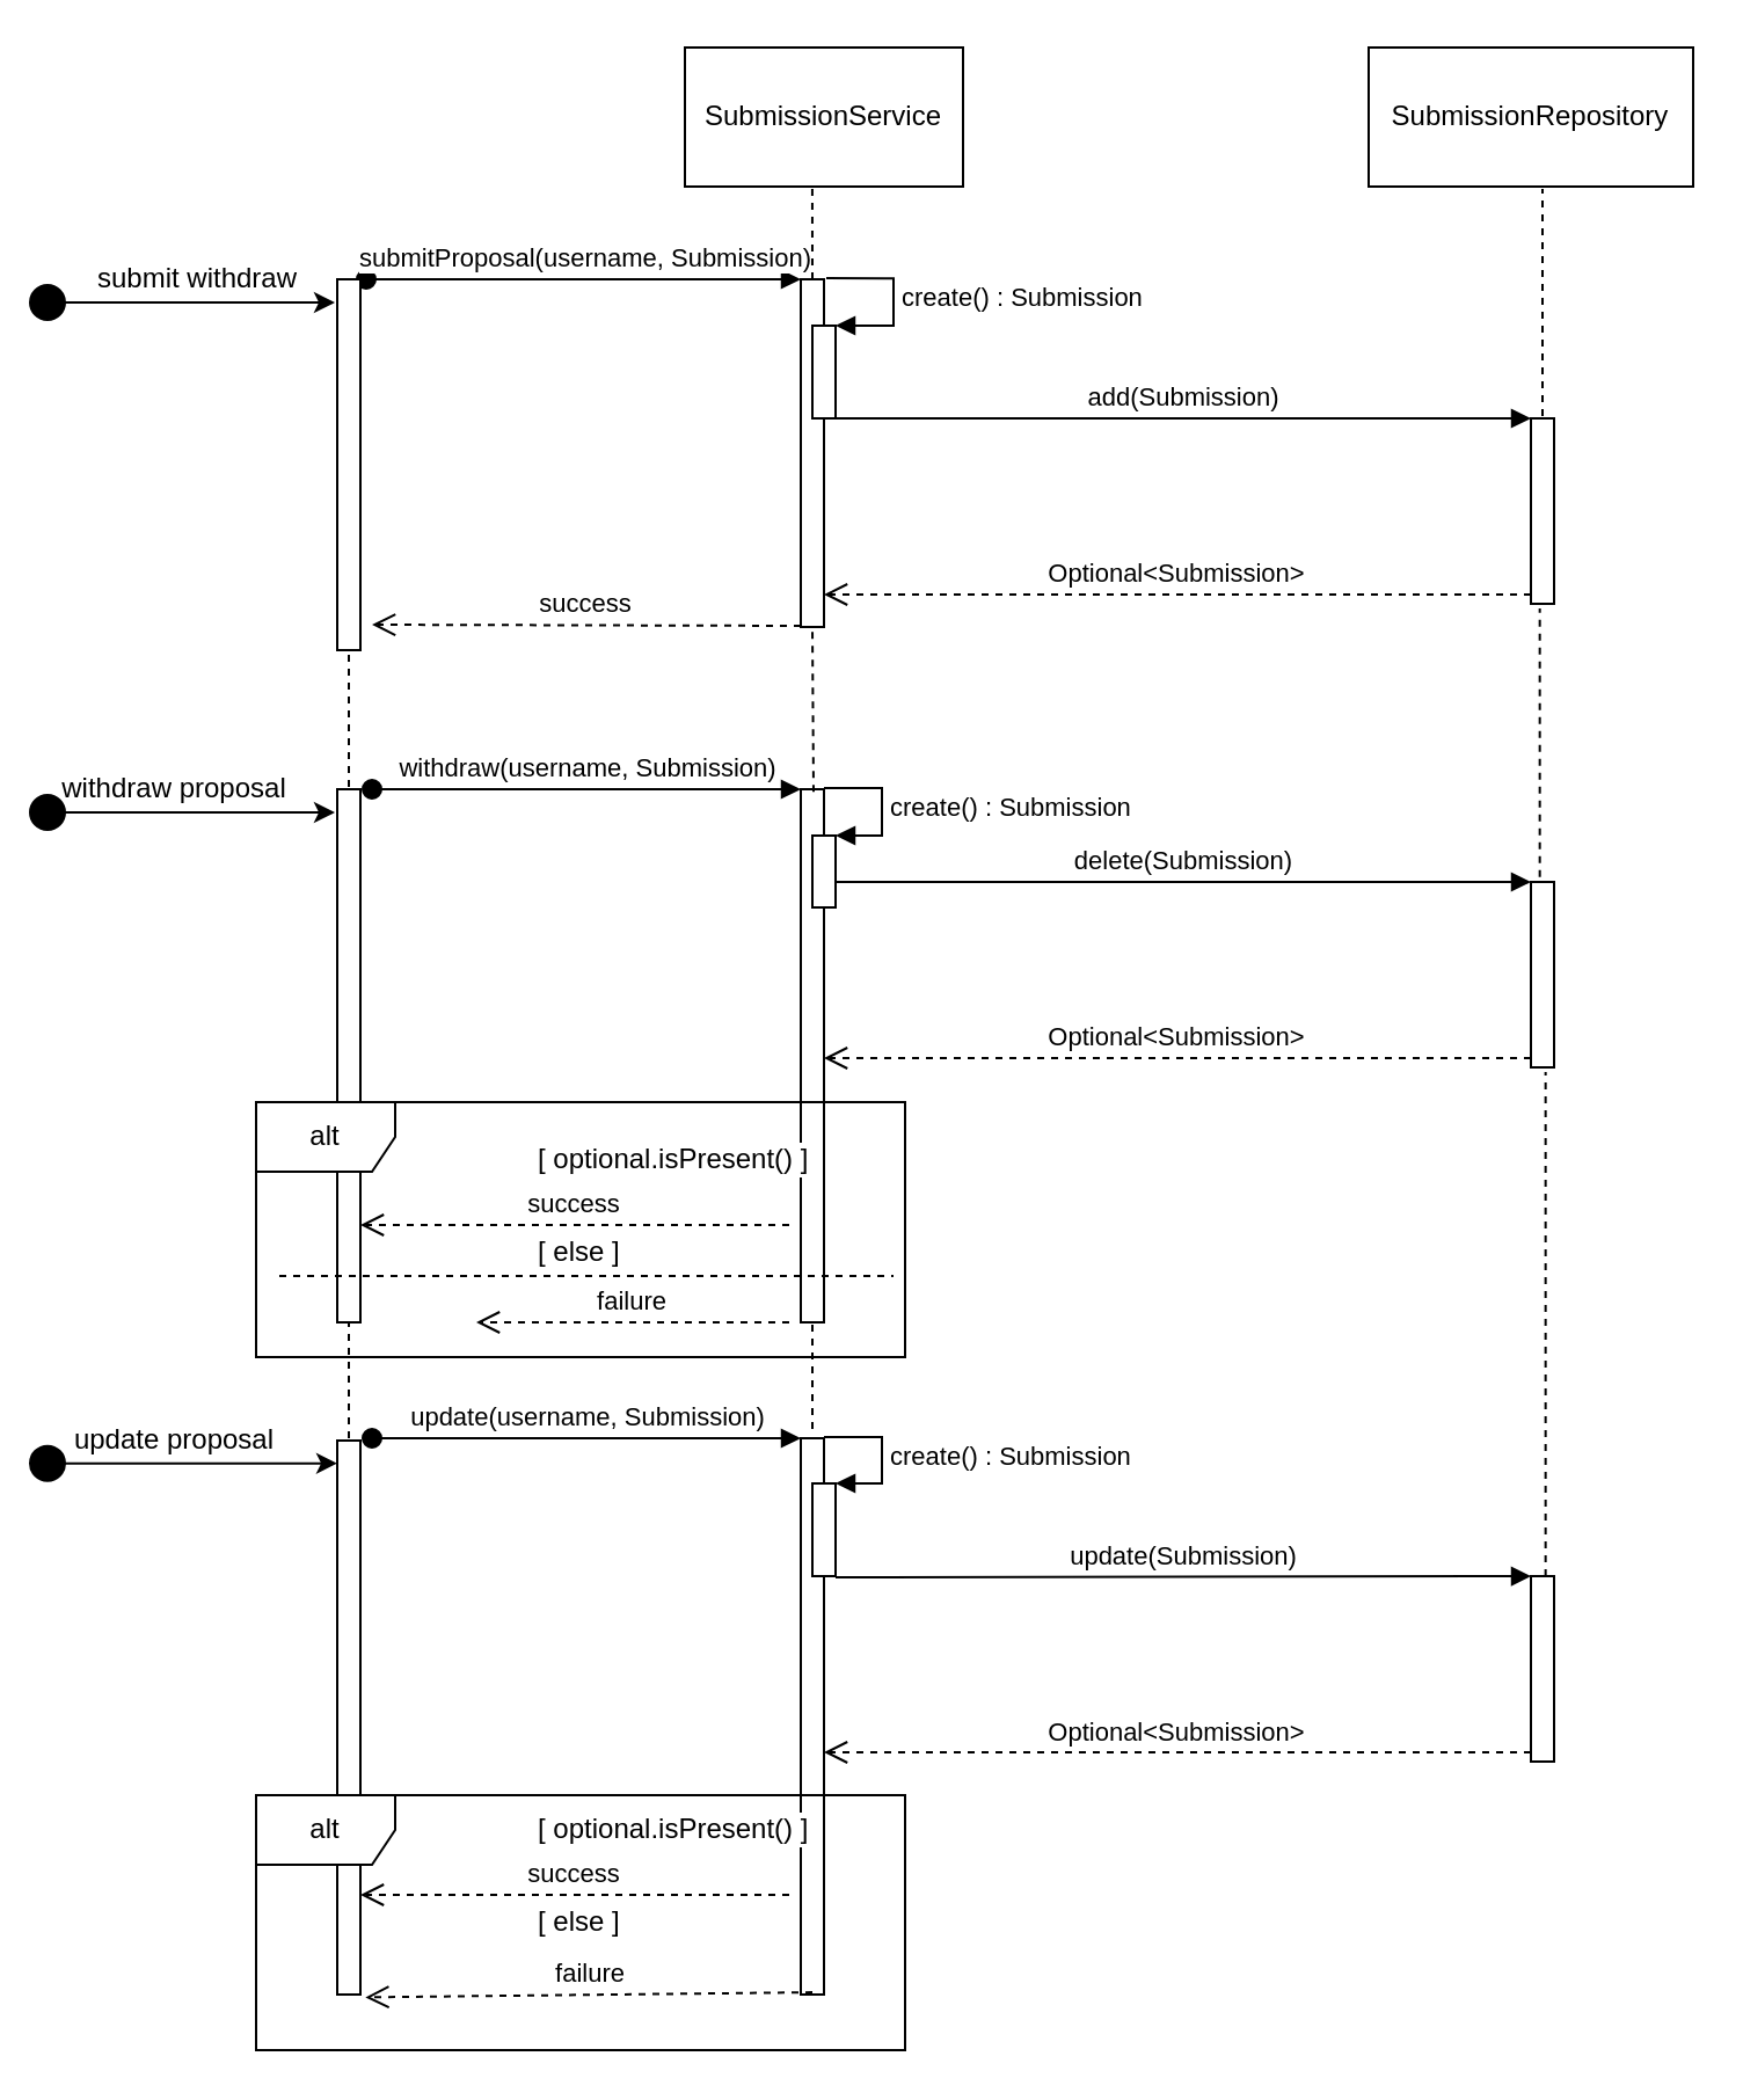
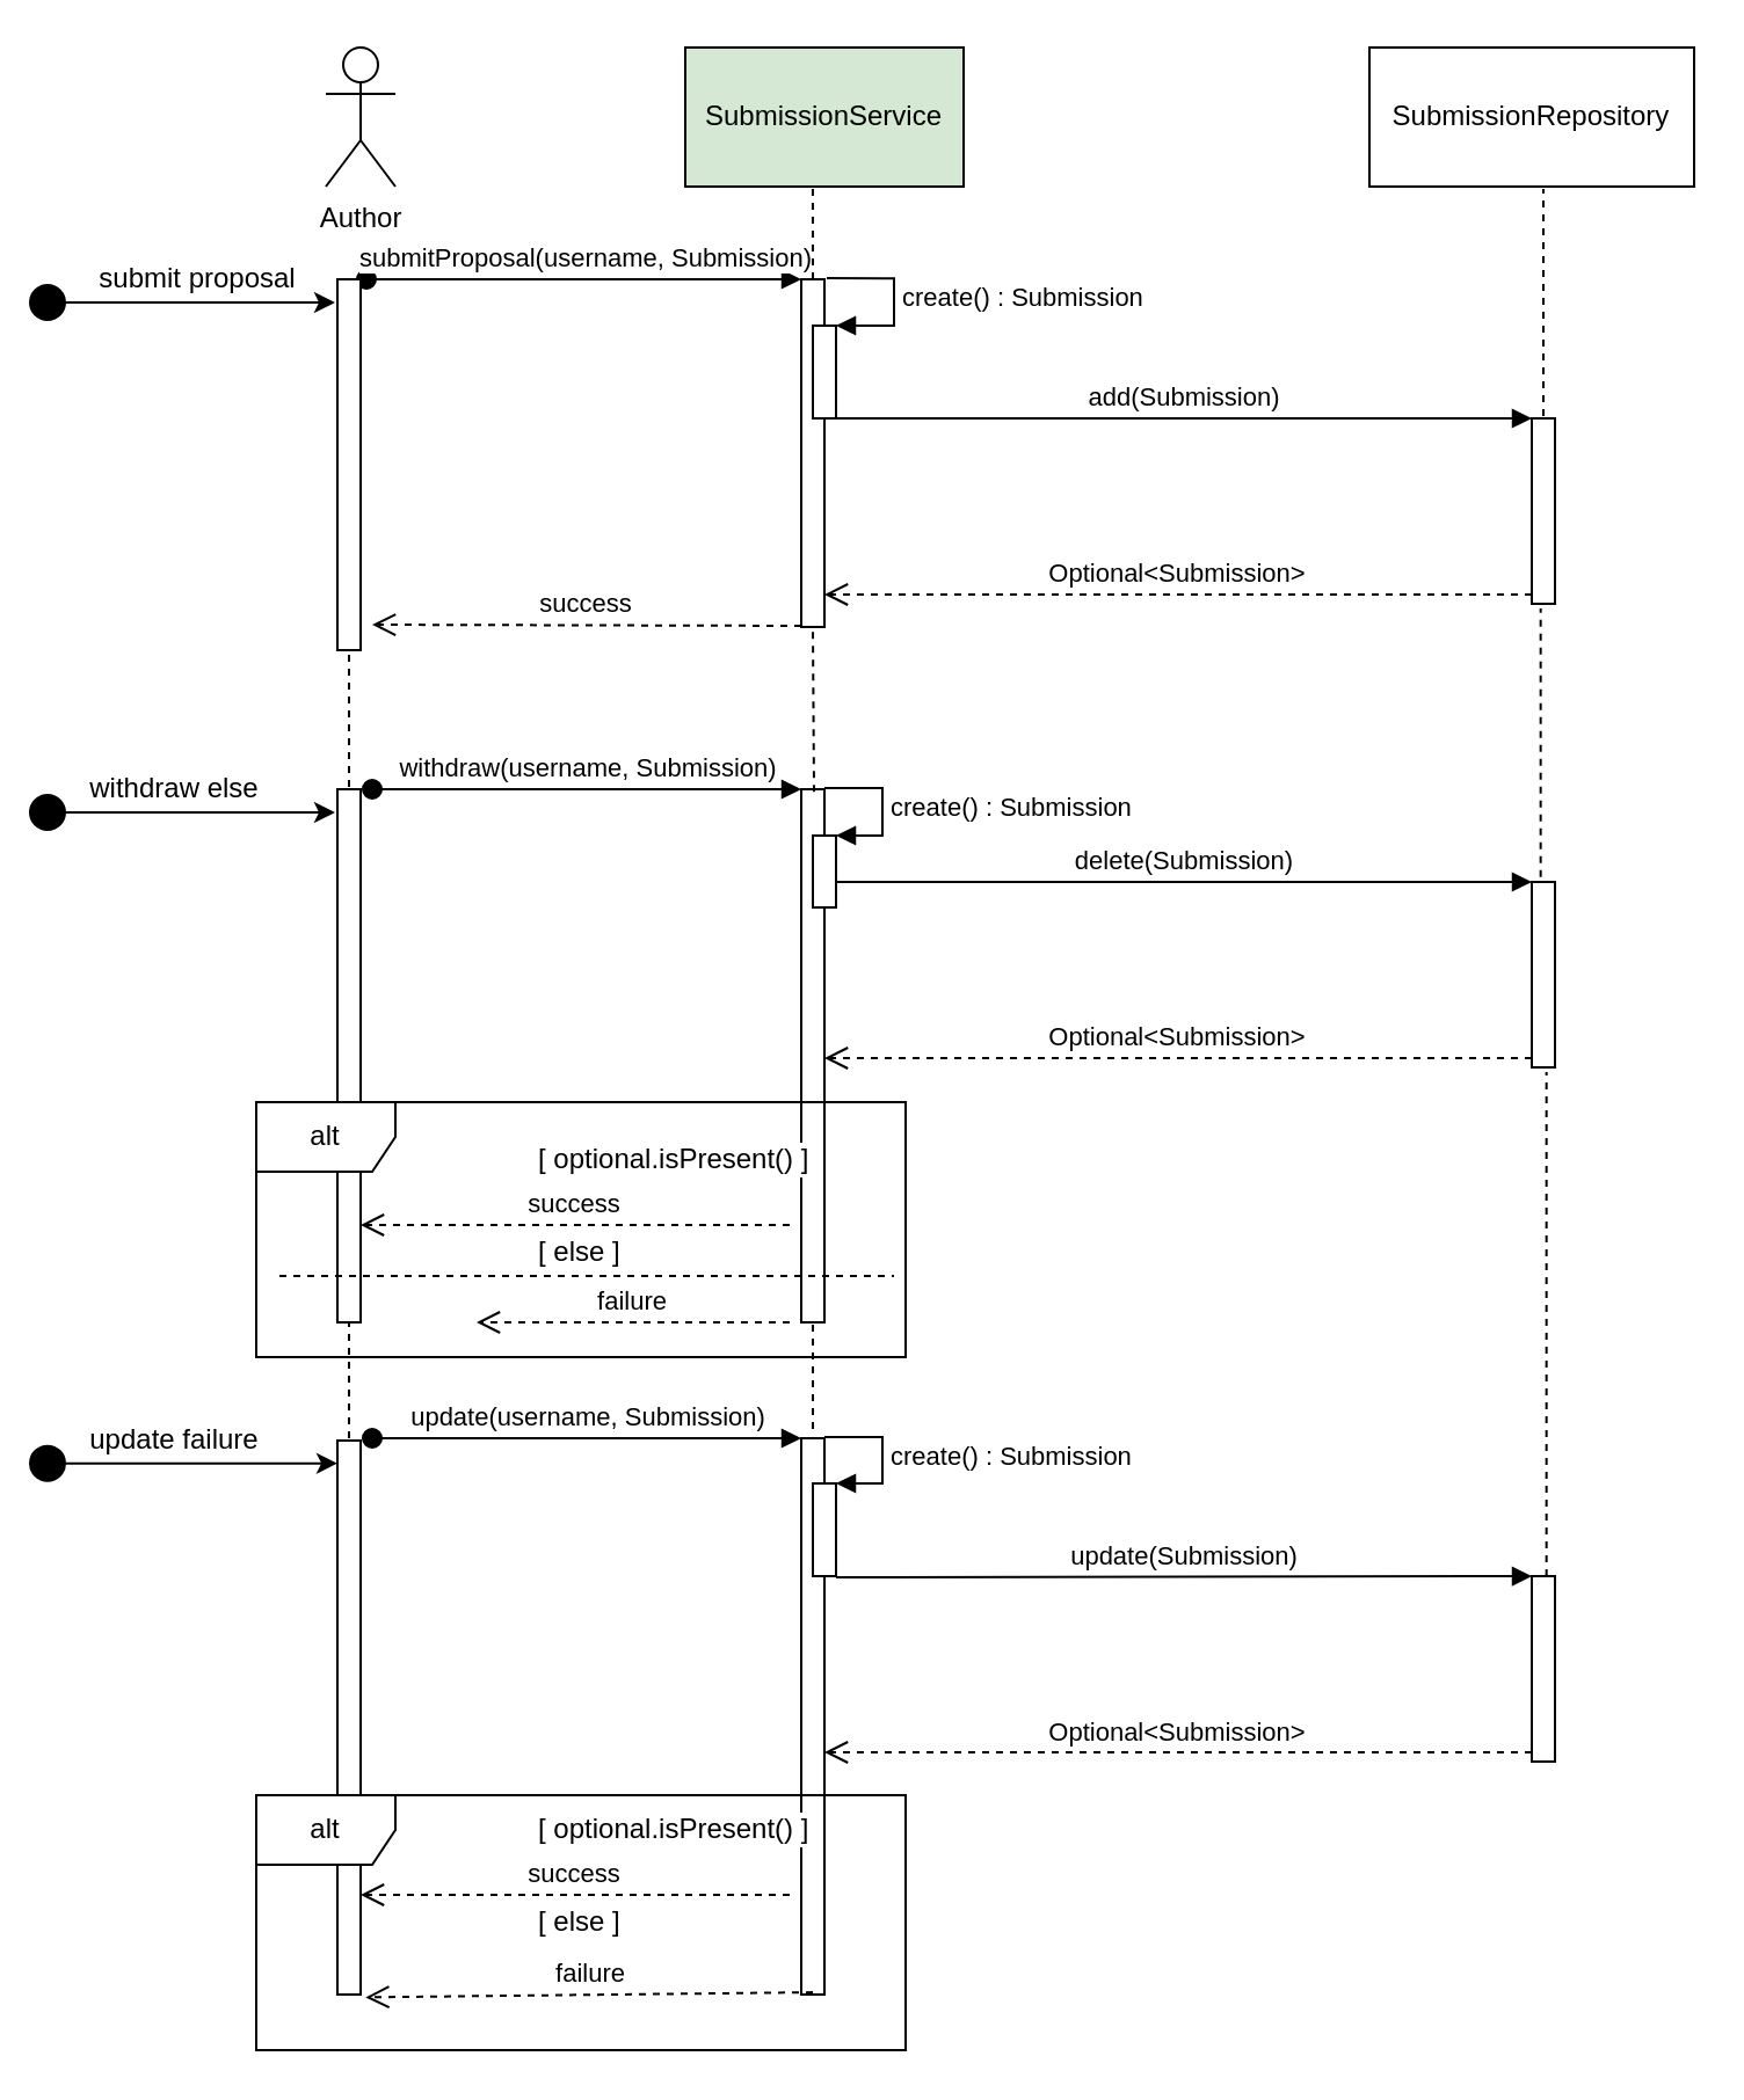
  <mxCell id="0" />
  <mxCell id="1" parent="0" />
+ <mxCell id="2" value="Author" style="shape=umlActor;verticalLabelPosition=bottom;labelBackgroundColor=#ffffff;verticalAlign=top;html=1;outlineConnect=0;" vertex="1" parent="1"><mxGeometry x="140" y="20" width="30" height="60" as="geometry" /></mxCell>
  <mxCell id="3" value="" style="endArrow=classic;html=1;startArrow=oval;startFill=1;startSize=15;" edge="1" parent="1"><mxGeometry width="50" height="50" relative="1" as="geometry"><mxPoint x="20" y="130" as="sourcePoint" /><mxPoint x="144" y="130" as="targetPoint" /></mxGeometry></mxCell>
- <mxCell id="4" value="submit withdraw&lt;br&gt;" style="text;html=1;strokeColor=none;fillColor=none;align=center;verticalAlign=middle;whiteSpace=wrap;rounded=0;" vertex="1" parent="1"><mxGeometry x="30" y="110" width="110" height="20" as="geometry" /></mxCell>
- <mxCell id="5" value="SubmissionService" style="rounded=0;whiteSpace=wrap;html=1;" vertex="1" parent="1"><mxGeometry x="295" y="20" width="120" height="60" as="geometry" /></mxCell>
+ <mxCell id="4" value="submit proposal&lt;br&gt;" style="text;html=1;strokeColor=none;fillColor=none;align=center;verticalAlign=middle;whiteSpace=wrap;rounded=0;" vertex="1" parent="1"><mxGeometry x="30" y="110" width="110" height="20" as="geometry" /></mxCell>
+ <mxCell id="5" value="SubmissionService" style="rounded=0;whiteSpace=wrap;html=1;fillColor=#d5e8d4;" vertex="1" parent="1"><mxGeometry x="295" y="20" width="120" height="60" as="geometry" /></mxCell>
  <mxCell id="6" value="" style="html=1;points=[];perimeter=orthogonalPerimeter;" vertex="1" parent="1"><mxGeometry x="345" y="120" width="10" height="150" as="geometry" /></mxCell>
  <mxCell id="7" value="submitProposal(username, Submission)" style="html=1;verticalAlign=bottom;startArrow=oval;endArrow=block;startSize=8;exitX=0.75;exitY=0;exitDx=0;exitDy=0;" edge="1" target="6" parent="1"><mxGeometry relative="1" as="geometry"><mxPoint x="157.5" y="120" as="sourcePoint" /></mxGeometry></mxCell>
  <mxCell id="8" value="" style="html=1;points=[];perimeter=orthogonalPerimeter;" vertex="1" parent="1"><mxGeometry x="350" y="140" width="10" height="40" as="geometry" /></mxCell>
  <mxCell id="9" value="create() : Submission" style="edgeStyle=orthogonalEdgeStyle;html=1;align=left;spacingLeft=2;endArrow=block;rounded=0;entryX=1;entryY=0;exitX=1.1;exitY=-0.003;exitDx=0;exitDy=0;exitPerimeter=0;" edge="1" target="8" parent="1" source="6"><mxGeometry relative="1" as="geometry"><mxPoint x="360" y="120" as="sourcePoint" /><Array as="points"><mxPoint x="385" y="120" /><mxPoint x="385" y="140" /></Array></mxGeometry></mxCell>
  <mxCell id="10" value="SubmissionRepository" style="rounded=0;whiteSpace=wrap;html=1;" vertex="1" parent="1"><mxGeometry x="590" y="20" width="140" height="60" as="geometry" /></mxCell>
  <mxCell id="11" value="" style="html=1;points=[];perimeter=orthogonalPerimeter;" vertex="1" parent="1"><mxGeometry x="660" y="180" width="10" height="80" as="geometry" /></mxCell>
  <mxCell id="12" value="add(Submission)" style="html=1;verticalAlign=bottom;endArrow=block;entryX=0;entryY=0;" edge="1" target="11" parent="1" source="8"><mxGeometry relative="1" as="geometry"><mxPoint x="590" y="180" as="sourcePoint" /></mxGeometry></mxCell>
  <mxCell id="13" value="Optional&amp;lt;Submission&amp;gt;" style="html=1;verticalAlign=bottom;endArrow=open;dashed=1;endSize=8;exitX=0;exitY=0.95;" edge="1" source="11" parent="1" target="6"><mxGeometry relative="1" as="geometry"><mxPoint x="590" y="256" as="targetPoint" /></mxGeometry></mxCell>
  <mxCell id="14" value="success" style="html=1;verticalAlign=bottom;endArrow=open;dashed=1;endSize=8;" edge="1" parent="1"><mxGeometry relative="1" as="geometry"><mxPoint x="345" y="269.5" as="sourcePoint" /><mxPoint x="160" y="269" as="targetPoint" /></mxGeometry></mxCell>
  <mxCell id="15" value="" style="endArrow=none;dashed=1;html=1;entryX=0.458;entryY=1.001;entryDx=0;entryDy=0;entryPerimeter=0;" edge="1" parent="1" target="5"><mxGeometry width="50" height="50" relative="1" as="geometry"><mxPoint x="350" y="120" as="sourcePoint" /><mxPoint x="510" y="50" as="targetPoint" /></mxGeometry></mxCell>
  <mxCell id="16" value="" style="endArrow=none;dashed=1;html=1;" edge="1" parent="1"><mxGeometry width="50" height="50" relative="1" as="geometry"><mxPoint x="665" y="179" as="sourcePoint" /><mxPoint x="665" y="81" as="targetPoint" /></mxGeometry></mxCell>
  <mxCell id="17" value="" style="endArrow=classic;html=1;startArrow=oval;startFill=1;startSize=15;" edge="1" parent="1"><mxGeometry width="50" height="50" relative="1" as="geometry"><mxPoint x="20" y="350" as="sourcePoint" /><mxPoint x="144" y="350" as="targetPoint" /></mxGeometry></mxCell>
- <mxCell id="18" value="withdraw proposal" style="text;html=1;strokeColor=none;fillColor=none;align=center;verticalAlign=middle;whiteSpace=wrap;rounded=0;" vertex="1" parent="1"><mxGeometry x="20" y="330" width="110" height="20" as="geometry" /></mxCell>
+ <mxCell id="18" value="withdraw else" style="text;html=1;strokeColor=none;fillColor=none;align=center;verticalAlign=middle;whiteSpace=wrap;rounded=0;" vertex="1" parent="1"><mxGeometry x="20" y="330" width="110" height="20" as="geometry" /></mxCell>
  <mxCell id="19" value="" style="html=1;points=[];perimeter=orthogonalPerimeter;labelBackgroundColor=#ffffff;align=left;" vertex="1" parent="1"><mxGeometry x="145" y="340" width="10" height="230" as="geometry" /></mxCell>
  <mxCell id="20" value="" style="html=1;points=[];perimeter=orthogonalPerimeter;labelBackgroundColor=#ffffff;align=left;" vertex="1" parent="1"><mxGeometry x="145" y="120" width="10" height="160" as="geometry" /></mxCell>
  <mxCell id="21" value="" style="endArrow=none;dashed=1;html=1;" edge="1" parent="1"><mxGeometry width="50" height="50" relative="1" as="geometry"><mxPoint x="150" y="339" as="sourcePoint" /><mxPoint x="150" y="280" as="targetPoint" /></mxGeometry></mxCell>
  <mxCell id="22" value="" style="html=1;points=[];perimeter=orthogonalPerimeter;labelBackgroundColor=#ffffff;align=left;" vertex="1" parent="1"><mxGeometry x="345" y="340" width="10" height="230" as="geometry" /></mxCell>
  <mxCell id="23" value="withdraw(username, Submission)" style="html=1;verticalAlign=bottom;startArrow=oval;endArrow=block;startSize=8;" edge="1" target="22" parent="1"><mxGeometry relative="1" as="geometry"><mxPoint x="160" y="340" as="sourcePoint" /></mxGeometry></mxCell>
  <mxCell id="24" value="" style="html=1;points=[];perimeter=orthogonalPerimeter;labelBackgroundColor=#ffffff;align=left;" vertex="1" parent="1"><mxGeometry x="350" y="360" width="10" height="31" as="geometry" /></mxCell>
  <mxCell id="25" value="create() : Submission" style="edgeStyle=orthogonalEdgeStyle;html=1;align=left;spacingLeft=2;endArrow=block;rounded=0;entryX=1;entryY=0;" edge="1" target="24" parent="1"><mxGeometry relative="1" as="geometry"><mxPoint x="355" y="339.5" as="sourcePoint" /><Array as="points"><mxPoint x="380" y="339.5" /></Array></mxGeometry></mxCell>
  <mxCell id="26" value="" style="html=1;points=[];perimeter=orthogonalPerimeter;labelBackgroundColor=#ffffff;align=left;" vertex="1" parent="1"><mxGeometry x="660" y="380" width="10" height="80" as="geometry" /></mxCell>
  <mxCell id="27" value="delete(Submission)" style="html=1;verticalAlign=bottom;endArrow=block;entryX=0;entryY=0;" edge="1" target="26" parent="1" source="24"><mxGeometry relative="1" as="geometry"><mxPoint x="590" y="380" as="sourcePoint" /></mxGeometry></mxCell>
  <mxCell id="28" value="Optional&amp;lt;Submission&amp;gt;" style="html=1;verticalAlign=bottom;endArrow=open;dashed=1;endSize=8;exitX=0;exitY=0.95;" edge="1" source="26" parent="1" target="22"><mxGeometry relative="1" as="geometry"><mxPoint x="590" y="456" as="targetPoint" /></mxGeometry></mxCell>
  <mxCell id="29" value="[ optional.isPresent() ]" style="text;html=1;strokeColor=none;fillColor=none;align=left;verticalAlign=middle;whiteSpace=wrap;rounded=0;labelBackgroundColor=#ffffff;" vertex="1" parent="1"><mxGeometry x="230" y="490" width="120" height="20" as="geometry" /></mxCell>
  <mxCell id="30" value="success" style="html=1;verticalAlign=bottom;endArrow=open;dashed=1;endSize=8;" edge="1" parent="1"><mxGeometry relative="1" as="geometry"><mxPoint x="340" y="528" as="sourcePoint" /><mxPoint x="155" y="528" as="targetPoint" /></mxGeometry></mxCell>
  <mxCell id="31" value="" style="endArrow=none;dashed=1;html=1;" edge="1" parent="1"><mxGeometry width="50" height="50" relative="1" as="geometry"><mxPoint x="120" y="550" as="sourcePoint" /><mxPoint x="385" y="550" as="targetPoint" /></mxGeometry></mxCell>
  <mxCell id="32" value="[ else ]" style="text;html=1;strokeColor=none;fillColor=none;align=left;verticalAlign=middle;whiteSpace=wrap;rounded=0;labelBackgroundColor=#ffffff;" vertex="1" parent="1"><mxGeometry x="230" y="530" width="120" height="20" as="geometry" /></mxCell>
  <mxCell id="33" value="failure" style="html=1;verticalAlign=bottom;endArrow=open;dashed=1;endSize=8;" edge="1" parent="1"><mxGeometry relative="1" as="geometry"><mxPoint x="340" y="570" as="sourcePoint" /><mxPoint x="205" y="570" as="targetPoint" /></mxGeometry></mxCell>
  <mxCell id="34" value="alt" style="shape=umlFrame;whiteSpace=wrap;html=1;labelBackgroundColor=#ffffff;align=center;" vertex="1" parent="1"><mxGeometry x="110" y="475" width="280" height="110" as="geometry" /></mxCell>
  <mxCell id="35" value="" style="endArrow=none;dashed=1;html=1;entryX=0.5;entryY=1;entryDx=0;entryDy=0;entryPerimeter=0;exitX=0.55;exitY=0.005;exitDx=0;exitDy=0;exitPerimeter=0;" edge="1" parent="1" source="22" target="6"><mxGeometry width="50" height="50" relative="1" as="geometry"><mxPoint x="360" y="320" as="sourcePoint" /><mxPoint x="410" y="270" as="targetPoint" /></mxGeometry></mxCell>
  <mxCell id="36" value="" style="endArrow=none;dashed=1;html=1;entryX=0.383;entryY=1.025;entryDx=0;entryDy=0;entryPerimeter=0;exitX=0.383;exitY=-0.027;exitDx=0;exitDy=0;exitPerimeter=0;" edge="1" parent="1" source="26" target="11"><mxGeometry width="50" height="50" relative="1" as="geometry"><mxPoint x="640" y="340" as="sourcePoint" /><mxPoint x="690" y="290" as="targetPoint" /></mxGeometry></mxCell>
- <mxCell id="37" value="update proposal" style="text;html=1;strokeColor=none;fillColor=none;align=center;verticalAlign=middle;whiteSpace=wrap;rounded=0;" vertex="1" parent="1"><mxGeometry x="20" y="610.833" width="110" height="20" as="geometry" /></mxCell>
+ <mxCell id="37" value="update failure" style="text;html=1;strokeColor=none;fillColor=none;align=center;verticalAlign=middle;whiteSpace=wrap;rounded=0;" vertex="1" parent="1"><mxGeometry x="20" y="610.833" width="110" height="20" as="geometry" /></mxCell>
  <mxCell id="38" value="" style="endArrow=classic;html=1;startArrow=oval;startFill=1;startSize=15;" edge="1" parent="1" target="39"><mxGeometry width="50" height="50" relative="1" as="geometry"><mxPoint x="20" y="630.833" as="sourcePoint" /><mxPoint x="144" y="630.833" as="targetPoint" /></mxGeometry></mxCell>
  <mxCell id="39" value="" style="html=1;points=[];perimeter=orthogonalPerimeter;labelBackgroundColor=#ffffff;align=left;" vertex="1" parent="1"><mxGeometry x="145" y="621" width="10" height="239" as="geometry" /></mxCell>
  <mxCell id="40" value="" style="html=1;points=[];perimeter=orthogonalPerimeter;labelBackgroundColor=#ffffff;align=left;" vertex="1" parent="1"><mxGeometry x="345" y="620" width="10" height="240" as="geometry" /></mxCell>
  <mxCell id="41" value="update(username, Submission)" style="html=1;verticalAlign=bottom;startArrow=oval;endArrow=block;startSize=8;" edge="1" target="40" parent="1"><mxGeometry relative="1" as="geometry"><mxPoint x="160" y="620" as="sourcePoint" /></mxGeometry></mxCell>
  <mxCell id="42" value="" style="html=1;points=[];perimeter=orthogonalPerimeter;labelBackgroundColor=#ffffff;align=left;" vertex="1" parent="1"><mxGeometry x="350" y="639.5" width="10" height="40" as="geometry" /></mxCell>
  <mxCell id="43" value="create() : Submission" style="edgeStyle=orthogonalEdgeStyle;html=1;align=left;spacingLeft=2;endArrow=block;rounded=0;entryX=1;entryY=0;" edge="1" target="42" parent="1"><mxGeometry relative="1" as="geometry"><mxPoint x="355" y="619.5" as="sourcePoint" /><Array as="points"><mxPoint x="380" y="619.5" /></Array></mxGeometry></mxCell>
  <mxCell id="44" value="" style="html=1;points=[];perimeter=orthogonalPerimeter;labelBackgroundColor=#ffffff;align=left;" vertex="1" parent="1"><mxGeometry x="660" y="679.5" width="10" height="80" as="geometry" /></mxCell>
  <mxCell id="45" value="update(Submission)" style="html=1;verticalAlign=bottom;endArrow=block;entryX=0;entryY=0;" edge="1" target="44" parent="1"><mxGeometry relative="1" as="geometry"><mxPoint x="360" y="680" as="sourcePoint" /></mxGeometry></mxCell>
  <mxCell id="46" value="Optional&amp;lt;Submission&amp;gt;" style="html=1;verticalAlign=bottom;endArrow=open;dashed=1;endSize=8;exitX=0;exitY=0.95;" edge="1" source="44" parent="1" target="40"><mxGeometry relative="1" as="geometry"><mxPoint x="590" y="755.5" as="targetPoint" /></mxGeometry></mxCell>
  <mxCell id="47" value="success" style="html=1;verticalAlign=bottom;endArrow=open;dashed=1;endSize=8;" edge="1" parent="1"><mxGeometry relative="1" as="geometry"><mxPoint x="340" y="817" as="sourcePoint" /><mxPoint x="155" y="817" as="targetPoint" /></mxGeometry></mxCell>
  <mxCell id="48" value="[ optional.isPresent() ]" style="text;html=1;strokeColor=none;fillColor=none;align=left;verticalAlign=middle;whiteSpace=wrap;rounded=0;labelBackgroundColor=#ffffff;" vertex="1" parent="1"><mxGeometry x="230" y="779" width="120" height="20" as="geometry" /></mxCell>
  <mxCell id="49" value="[ else ]" style="text;html=1;strokeColor=none;fillColor=none;align=left;verticalAlign=middle;whiteSpace=wrap;rounded=0;labelBackgroundColor=#ffffff;" vertex="1" parent="1"><mxGeometry x="230" y="819" width="120" height="20" as="geometry" /></mxCell>
  <mxCell id="50" value="failure" style="html=1;verticalAlign=bottom;endArrow=open;dashed=1;endSize=8;exitX=0.5;exitY=0.996;exitDx=0;exitDy=0;exitPerimeter=0;entryX=1.217;entryY=1.005;entryDx=0;entryDy=0;entryPerimeter=0;" edge="1" parent="1" source="40" target="39"><mxGeometry relative="1" as="geometry"><mxPoint x="340" y="859" as="sourcePoint" /><mxPoint x="205" y="859" as="targetPoint" /></mxGeometry></mxCell>
  <mxCell id="51" value="alt" style="shape=umlFrame;whiteSpace=wrap;html=1;labelBackgroundColor=#ffffff;align=center;" vertex="1" parent="1"><mxGeometry x="110" y="774" width="280" height="110" as="geometry" /></mxCell>
  <mxCell id="52" value="" style="endArrow=none;dashed=1;html=1;" edge="1" parent="1"><mxGeometry width="50" height="50" relative="1" as="geometry"><mxPoint x="150" y="620" as="sourcePoint" /><mxPoint x="150" y="570" as="targetPoint" /></mxGeometry></mxCell>
  <mxCell id="53" value="" style="endArrow=none;dashed=1;html=1;" edge="1" parent="1"><mxGeometry width="50" height="50" relative="1" as="geometry"><mxPoint x="350" y="616" as="sourcePoint" /><mxPoint x="350" y="570" as="targetPoint" /></mxGeometry></mxCell>
  <mxCell id="54" value="" style="endArrow=none;dashed=1;html=1;entryX=0.633;entryY=1.025;entryDx=0;entryDy=0;entryPerimeter=0;exitX=0.633;exitY=0;exitDx=0;exitDy=0;exitPerimeter=0;" edge="1" parent="1" source="44" target="26"><mxGeometry width="50" height="50" relative="1" as="geometry"><mxPoint x="610" y="530" as="sourcePoint" /><mxPoint x="660" y="480" as="targetPoint" /></mxGeometry></mxCell>
